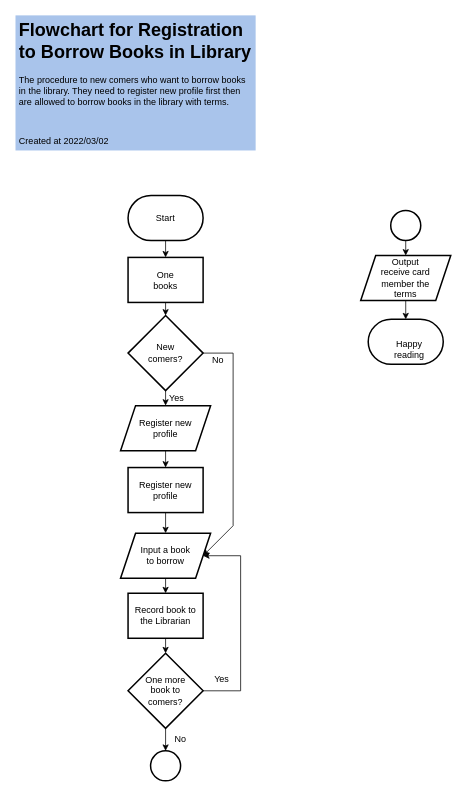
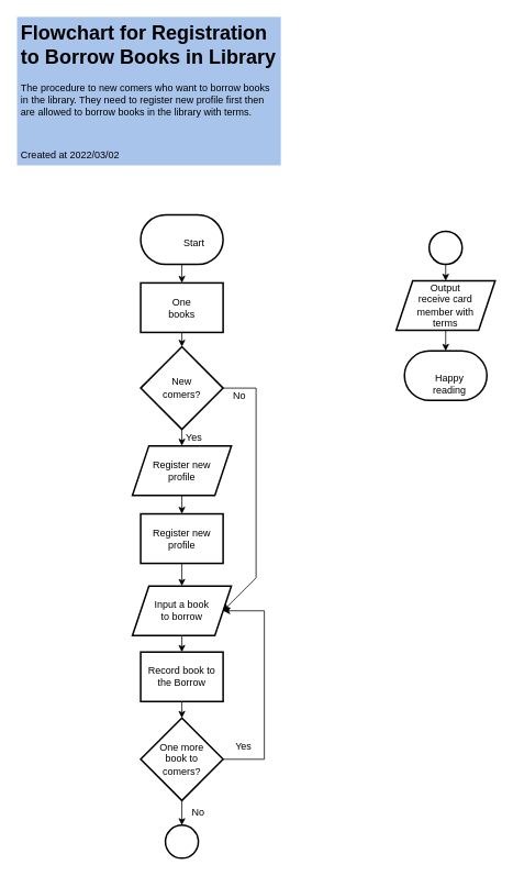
  <mxCell id="0" />
  <mxCell id="1" parent="0" />
  <mxCell id="2" value="" style="html=1;dashed=0;whitespace=wrap;strokeWidth=2;" parent="1" vertex="1"><mxGeometry x="170" y="342.5" width="100" height="60" as="geometry" /></mxCell>
  <mxCell id="3" value="" style="html=1;dashed=0;whitespace=wrap;strokeWidth=2;" parent="1" vertex="1"><mxGeometry x="170" y="622.5" width="100" height="60" as="geometry" /></mxCell>
  <mxCell id="4" value="" style="shape=parallelogram;perimeter=parallelogramPerimeter;whiteSpace=wrap;html=1;fixedSize=1;strokeWidth=2;" parent="1" vertex="1"><mxGeometry x="160" y="540" width="120" height="60" as="geometry" /></mxCell>
  <mxCell id="5" value="" style="shape=parallelogram;perimeter=parallelogramPerimeter;whiteSpace=wrap;html=1;fixedSize=1;strokeWidth=2;" parent="1" vertex="1"><mxGeometry x="160" y="710" width="120" height="60" as="geometry" /></mxCell>
  <mxCell id="6" value="" style="strokeWidth=2;html=1;shape=mxgraph.flowchart.terminator;whiteSpace=wrap;" parent="1" vertex="1"><mxGeometry x="170" y="260" width="100" height="60" as="geometry" /></mxCell>
  <mxCell id="7" value="&lt;h1&gt;Flowchart for Registration to Borrow Books in Library&lt;br&gt;&lt;/h1&gt;&lt;p&gt;The procedure to new comers who want to borrow books in the library. They need to register new profile first then are allowed to borrow books in the library with terms.&lt;/p&gt;&lt;br&gt;&lt;p&gt;Created at 2022/03/02&lt;br&gt;&lt;/p&gt;" style="text;html=1;strokeColor=none;fillColor=#A9C4EB;spacing=5;spacingTop=-20;whiteSpace=wrap;overflow=hidden;rounded=0;" parent="1" vertex="1"><mxGeometry x="20" y="20" width="320" height="180" as="geometry" /></mxCell>
- <mxCell id="8" value="Start" style="text;html=1;strokeColor=none;fillColor=none;align=center;verticalAlign=middle;whiteSpace=wrap;rounded=0;" parent="1" vertex="1"><mxGeometry x="190" y="275" width="60" height="30" as="geometry" /></mxCell>
+ <mxCell id="8" value="Start" style="text;html=1;strokeColor=none;fillColor=none;align=center;verticalAlign=middle;whiteSpace=wrap;rounded=0;" parent="1" vertex="1"><mxGeometry x="205" y="280" width="60" height="30" as="geometry" /></mxCell>
  <mxCell id="9" value="Register new profile" style="text;html=1;strokeColor=none;fillColor=none;align=center;verticalAlign=middle;whiteSpace=wrap;rounded=0;" parent="1" vertex="1"><mxGeometry x="175" y="637.5" width="90" height="30" as="geometry" /></mxCell>
  <mxCell id="10" value="One books" style="text;html=1;strokeColor=none;fillColor=none;align=center;verticalAlign=middle;whiteSpace=wrap;rounded=0;" parent="1" vertex="1"><mxGeometry x="190" y="360" width="60" height="25" as="geometry" /></mxCell>
  <mxCell id="11" value="" style="strokeWidth=2;html=1;shape=mxgraph.flowchart.decision;whiteSpace=wrap;fillColor=none;" parent="1" vertex="1"><mxGeometry x="170" y="420" width="100" height="100" as="geometry" /></mxCell>
  <mxCell id="12" value="New comers?" style="text;html=1;strokeColor=none;fillColor=none;align=center;verticalAlign=middle;whiteSpace=wrap;rounded=0;" parent="1" vertex="1"><mxGeometry x="190" y="455" width="60" height="30" as="geometry" /></mxCell>
  <mxCell id="13" value="" style="endArrow=classic;html=1;rounded=0;exitX=0.5;exitY=1;exitDx=0;exitDy=0;exitPerimeter=0;entryX=0.5;entryY=0;entryDx=0;entryDy=0;" parent="1" source="11" target="4" edge="1"><mxGeometry width="50" height="50" relative="1" as="geometry"><mxPoint x="320" y="520" as="sourcePoint" /><mxPoint x="160" y="520" as="targetPoint" /></mxGeometry></mxCell>
  <mxCell id="14" value="Register new profile" style="text;html=1;strokeColor=none;fillColor=none;align=center;verticalAlign=middle;whiteSpace=wrap;rounded=0;" parent="1" vertex="1"><mxGeometry x="180" y="555" width="80" height="30" as="geometry" /></mxCell>
  <mxCell id="15" value="Yes" style="text;html=1;strokeColor=none;fillColor=none;align=center;verticalAlign=middle;whiteSpace=wrap;rounded=0;" parent="1" vertex="1"><mxGeometry x="220" y="520" width="30" height="20" as="geometry" /></mxCell>
  <mxCell id="16" value="" style="endArrow=classic;html=1;rounded=0;exitX=0.5;exitY=1;exitDx=0;exitDy=0;entryX=0.5;entryY=0;entryDx=0;entryDy=0;" parent="1" source="4" target="3" edge="1"><mxGeometry width="50" height="50" relative="1" as="geometry"><mxPoint x="220" y="610" as="sourcePoint" /><mxPoint x="220" y="610" as="targetPoint" /></mxGeometry></mxCell>
  <mxCell id="17" value="" style="endArrow=classic;html=1;rounded=0;entryX=0.5;entryY=0;entryDx=0;entryDy=0;exitX=0.5;exitY=1;exitDx=0;exitDy=0;" parent="1" source="3" target="5" edge="1"><mxGeometry width="50" height="50" relative="1" as="geometry"><mxPoint x="220" y="700" as="sourcePoint" /><mxPoint x="220" y="760" as="targetPoint" /></mxGeometry></mxCell>
  <mxCell id="18" value="Input a book to borrow" style="text;html=1;strokeColor=none;fillColor=none;align=center;verticalAlign=middle;whiteSpace=wrap;rounded=0;" parent="1" vertex="1"><mxGeometry x="180" y="725" width="80" height="30" as="geometry" /></mxCell>
  <mxCell id="19" value="" style="endArrow=classic;html=1;rounded=0;entryX=0.5;entryY=0;entryDx=0;entryDy=0;exitX=0.5;exitY=1;exitDx=0;exitDy=0;" parent="1" source="5" target="23" edge="1"><mxGeometry width="50" height="50" relative="1" as="geometry"><mxPoint x="220" y="840" as="sourcePoint" /><mxPoint x="220" y="850" as="targetPoint" /></mxGeometry></mxCell>
  <mxCell id="20" value="" style="endArrow=classic;html=1;rounded=0;exitX=1;exitY=0.5;exitDx=0;exitDy=0;exitPerimeter=0;entryX=1;entryY=0.5;entryDx=0;entryDy=0;" parent="1" source="11" target="5" edge="1"><mxGeometry width="50" height="50" relative="1" as="geometry"><mxPoint x="370" y="580" as="sourcePoint" /><mxPoint x="340" y="670" as="targetPoint" /><Array as="points"><mxPoint x="310" y="470" /><mxPoint x="310" y="700" /></Array></mxGeometry></mxCell>
  <mxCell id="21" value="" style="strokeWidth=2;html=1;shape=mxgraph.flowchart.decision;whiteSpace=wrap;" parent="1" vertex="1"><mxGeometry x="170" y="870" width="100" height="100" as="geometry" /></mxCell>
  <mxCell id="22" value="One more book to comers?" style="text;html=1;strokeColor=none;fillColor=none;align=center;verticalAlign=middle;whiteSpace=wrap;rounded=0;" parent="1" vertex="1"><mxGeometry x="180" y="905" width="80" height="30" as="geometry" /></mxCell>
  <mxCell id="23" value="" style="html=1;dashed=0;whitespace=wrap;strokeWidth=2;" parent="1" vertex="1"><mxGeometry x="170" y="790" width="100" height="60" as="geometry" /></mxCell>
- <mxCell id="24" value="Record book to the Librarian" style="text;html=1;strokeColor=none;fillColor=none;align=center;verticalAlign=middle;whiteSpace=wrap;rounded=0;" parent="1" vertex="1"><mxGeometry x="170" y="805" width="100" height="30" as="geometry" /></mxCell>
+ <mxCell id="24" value="Record book to the Borrow" style="text;html=1;strokeColor=none;fillColor=none;align=center;verticalAlign=middle;whiteSpace=wrap;rounded=0;" parent="1" vertex="1"><mxGeometry x="170" y="805" width="100" height="30" as="geometry" /></mxCell>
  <mxCell id="25" value="" style="endArrow=classic;html=1;rounded=0;exitX=0.5;exitY=1;exitDx=0;exitDy=0;entryX=0.5;entryY=0;entryDx=0;entryDy=0;entryPerimeter=0;" parent="1" source="23" target="21" edge="1"><mxGeometry width="50" height="50" relative="1" as="geometry"><mxPoint x="320" y="850" as="sourcePoint" /><mxPoint x="220" y="940" as="targetPoint" /></mxGeometry></mxCell>
  <mxCell id="26" value="" style="endArrow=classic;html=1;rounded=0;exitX=1;exitY=0.5;exitDx=0;exitDy=0;exitPerimeter=0;entryX=1;entryY=0.5;entryDx=0;entryDy=0;" parent="1" source="21" target="5" edge="1"><mxGeometry width="50" height="50" relative="1" as="geometry"><mxPoint x="330" y="870" as="sourcePoint" /><mxPoint x="300" y="920" as="targetPoint" /><Array as="points"><mxPoint x="320" y="920" /><mxPoint x="320" y="740" /></Array></mxGeometry></mxCell>
  <mxCell id="27" value="Yes" style="text;html=1;strokeColor=none;fillColor=none;align=center;verticalAlign=middle;whiteSpace=wrap;rounded=0;" parent="1" vertex="1"><mxGeometry x="270" y="890" width="50" height="30" as="geometry" /></mxCell>
  <mxCell id="28" value="" style="endArrow=classic;html=1;rounded=0;exitX=0.5;exitY=1;exitDx=0;exitDy=0;exitPerimeter=0;" parent="1" source="21" target="29" edge="1"><mxGeometry width="50" height="50" relative="1" as="geometry"><mxPoint x="330" y="1020" as="sourcePoint" /><mxPoint x="220" y="990" as="targetPoint" /></mxGeometry></mxCell>
  <mxCell id="29" value="" style="ellipse;whiteSpace=wrap;html=1;aspect=fixed;strokeWidth=2;" parent="1" vertex="1"><mxGeometry x="200" y="1000" width="40" height="40" as="geometry" /></mxCell>
  <mxCell id="30" value="No" style="text;html=1;strokeColor=none;fillColor=none;align=center;verticalAlign=middle;whiteSpace=wrap;rounded=0;" parent="1" vertex="1"><mxGeometry x="220" y="970" width="40" height="30" as="geometry" /></mxCell>
  <mxCell id="31" value="" style="ellipse;whiteSpace=wrap;html=1;aspect=fixed;strokeWidth=2;" parent="1" vertex="1"><mxGeometry x="520" y="280" width="40" height="40" as="geometry" /></mxCell>
  <mxCell id="32" value="" style="endArrow=classic;html=1;rounded=0;exitX=0.5;exitY=1;exitDx=0;exitDy=0;entryX=0.5;entryY=0;entryDx=0;entryDy=0;" parent="1" source="31" target="34" edge="1"><mxGeometry width="50" height="50" relative="1" as="geometry"><mxPoint x="420" y="420" as="sourcePoint" /><mxPoint x="540" y="340" as="targetPoint" /></mxGeometry></mxCell>
  <mxCell id="33" value="No" style="text;html=1;strokeColor=none;fillColor=none;align=center;verticalAlign=middle;whiteSpace=wrap;rounded=0;" parent="1" vertex="1"><mxGeometry x="270" y="470" width="40" height="20" as="geometry" /></mxCell>
  <mxCell id="34" value="" style="shape=parallelogram;perimeter=parallelogramPerimeter;whiteSpace=wrap;html=1;fixedSize=1;strokeWidth=2;" parent="1" vertex="1"><mxGeometry x="480" y="340" width="120" height="60" as="geometry" /></mxCell>
- <mxCell id="35" value="Output receive card member the terms" style="text;html=1;strokeColor=none;fillColor=none;align=center;verticalAlign=middle;whiteSpace=wrap;rounded=0;" parent="1" vertex="1"><mxGeometry x="500" y="355" width="80" height="30" as="geometry" /></mxCell>
+ <mxCell id="35" value="Output receive card member with terms" style="text;html=1;strokeColor=none;fillColor=none;align=center;verticalAlign=middle;whiteSpace=wrap;rounded=0;" parent="1" vertex="1"><mxGeometry x="500" y="355" width="80" height="30" as="geometry" /></mxCell>
  <mxCell id="36" value="" style="endArrow=classic;html=1;rounded=0;exitX=0.5;exitY=1;exitDx=0;exitDy=0;entryX=0.5;entryY=0;entryDx=0;entryDy=0;entryPerimeter=0;" parent="1" source="34" target="37" edge="1"><mxGeometry width="50" height="50" relative="1" as="geometry"><mxPoint x="500" y="530" as="sourcePoint" /><mxPoint x="560" y="410" as="targetPoint" /></mxGeometry></mxCell>
  <mxCell id="37" value="" style="strokeWidth=2;html=1;shape=mxgraph.flowchart.terminator;whiteSpace=wrap;" parent="1" vertex="1"><mxGeometry x="490" y="425" width="100" height="60" as="geometry" /></mxCell>
  <mxCell id="38" value="Happy reading" style="text;html=1;strokeColor=none;fillColor=none;align=center;verticalAlign=middle;whiteSpace=wrap;rounded=0;" parent="1" vertex="1"><mxGeometry x="515" y="450" width="60" height="30" as="geometry" /></mxCell>
  <mxCell id="39" value="" style="endArrow=classic;html=1;rounded=0;exitX=0.5;exitY=1;exitDx=0;exitDy=0;entryX=0.5;entryY=0;entryDx=0;entryDy=0;entryPerimeter=0;" parent="1" source="2" target="11" edge="1"><mxGeometry width="50" height="50" relative="1" as="geometry"><mxPoint x="270" y="410" as="sourcePoint" /><mxPoint x="320" y="360" as="targetPoint" /></mxGeometry></mxCell>
  <mxCell id="40" value="" style="endArrow=classic;html=1;rounded=0;exitX=0.5;exitY=1;exitDx=0;exitDy=0;exitPerimeter=0;entryX=0.5;entryY=0;entryDx=0;entryDy=0;" parent="1" source="6" target="2" edge="1"><mxGeometry width="50" height="50" relative="1" as="geometry"><mxPoint x="270" y="410" as="sourcePoint" /><mxPoint x="320" y="360" as="targetPoint" /></mxGeometry></mxCell>
